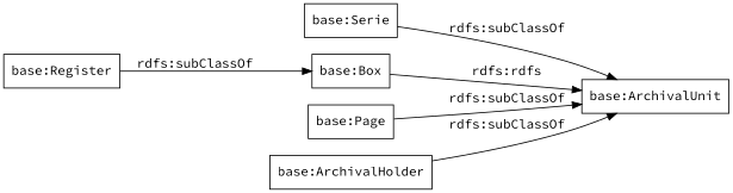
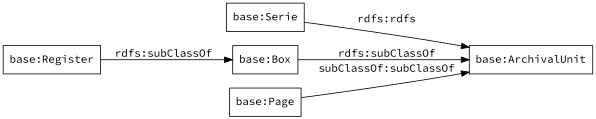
  digraph {
    fontname="Source Code Pro"
    rankdir=LR
    node [color=black fontname="Source Code Pro" shape=rectangle]
    edge [fontname="Source Code Pro"]
    "base:Serie"
    "base:ArchivalUnit"
    "base:Register"
    "base:Box"
    "base:Page"
-   "base:ArchivalHolder"
-   "base:Serie" -> "base:ArchivalUnit" [label="rdfs:subClassOf"]
+   "base:Serie" -> "base:ArchivalUnit" [label="rdfs:rdfs"]
    "base:Register" -> "base:Box" [label="rdfs:subClassOf"]
-   "base:Box" -> "base:ArchivalUnit" [label="rdfs:rdfs"]
-   "base:Page" -> "base:ArchivalUnit" [label="rdfs:subClassOf"]
-   "base:ArchivalHolder" -> "base:ArchivalUnit" [label="rdfs:subClassOf"]
+   "base:Box" -> "base:ArchivalUnit" [label="rdfs:subClassOf"]
+   "base:Page" -> "base:ArchivalUnit" [label="subClassOf:subClassOf"]
  }
